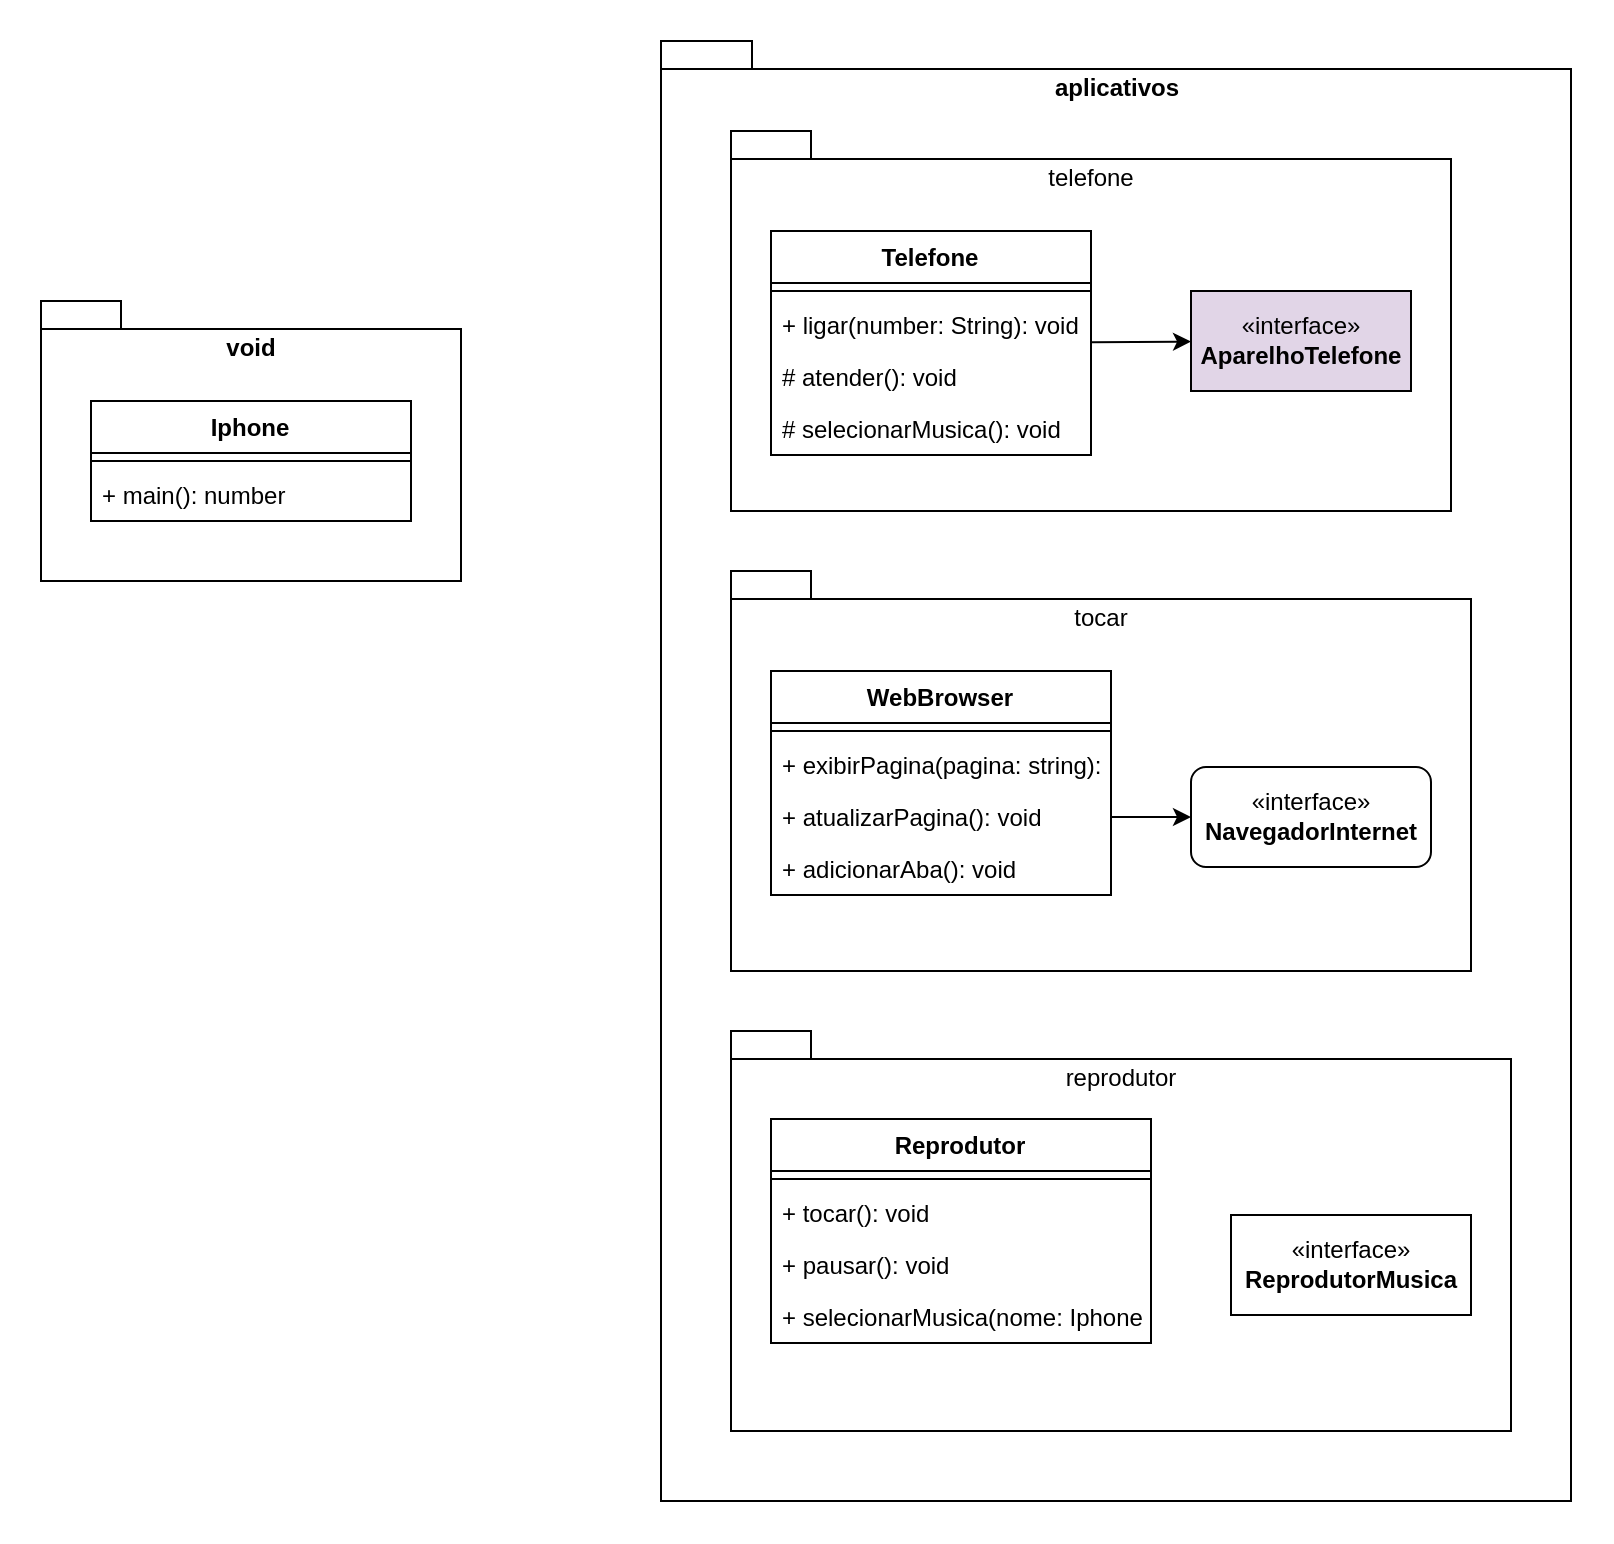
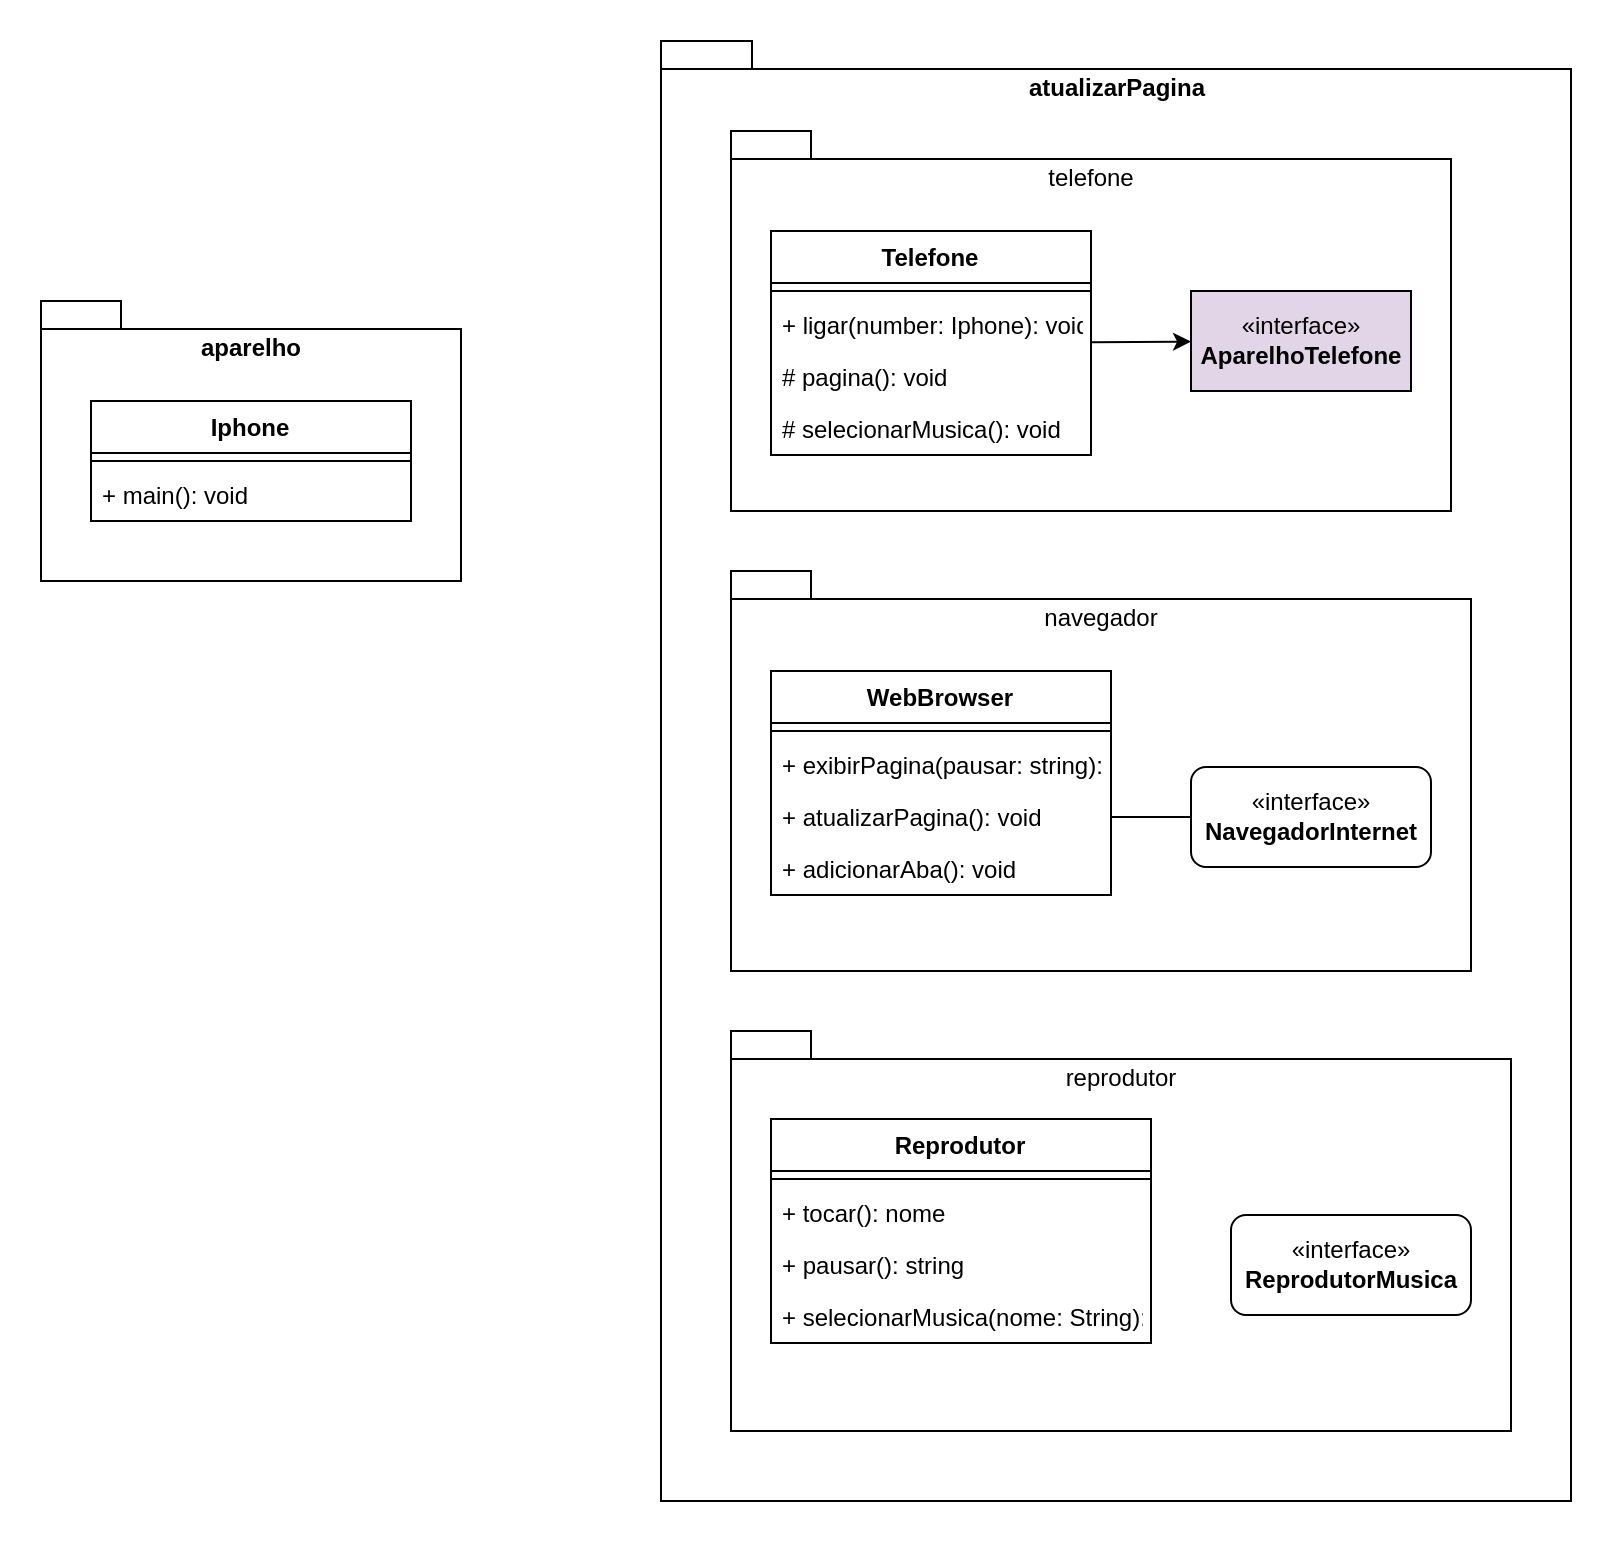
  <mxCell id="0" />
  <mxCell id="1" parent="0" />
  <mxCell id="2" value="" style="group" vertex="1" connectable="0" parent="1"><mxGeometry x="330" y="20" width="455" height="730" as="geometry" /></mxCell>
- <mxCell id="3" value="aplicativos" style="shape=folder;fontStyle=1;spacingTop=10;tabWidth=40;tabHeight=14;tabPosition=left;html=1;verticalAlign=top;" vertex="1" parent="2"><mxGeometry width="455" height="730" as="geometry" /></mxCell>
+ <mxCell id="3" value="atualizarPagina" style="shape=folder;fontStyle=1;spacingTop=10;tabWidth=40;tabHeight=14;tabPosition=left;html=1;verticalAlign=top;" vertex="1" parent="2"><mxGeometry width="455" height="730" as="geometry" /></mxCell>
  <mxCell id="4" value="" style="group" vertex="1" connectable="0" parent="2"><mxGeometry x="35" y="45" width="360" height="190" as="geometry" /></mxCell>
  <mxCell id="5" value="telefone" style="shape=folder;fontStyle=0;spacingTop=10;tabWidth=40;tabHeight=14;tabPosition=left;html=1;verticalAlign=top;labelPosition=center;verticalLabelPosition=middle;align=center;" vertex="1" parent="4"><mxGeometry width="360" height="190" as="geometry" /></mxCell>
  <mxCell id="6" value="Telefone" style="swimlane;fontStyle=1;align=center;verticalAlign=top;childLayout=stackLayout;horizontal=1;startSize=26;horizontalStack=0;resizeParent=1;resizeParentMax=0;resizeLast=0;collapsible=1;marginBottom=0;" vertex="1" parent="4"><mxGeometry x="20" y="50" width="160" height="112" as="geometry" /></mxCell>
  <mxCell id="7" value="" style="line;strokeWidth=1;fillColor=none;align=left;verticalAlign=middle;spacingTop=-1;spacingLeft=3;spacingRight=3;rotatable=0;labelPosition=right;points=[];portConstraint=eastwest;strokeColor=inherit;" vertex="1" parent="6"><mxGeometry y="26" width="160" height="8" as="geometry" /></mxCell>
- <mxCell id="8" value="+ ligar(number: String): void" style="text;strokeColor=none;fillColor=none;align=left;verticalAlign=top;spacingLeft=4;spacingRight=4;overflow=hidden;rotatable=0;points=[[0,0.5],[1,0.5]];portConstraint=eastwest;" vertex="1" parent="6"><mxGeometry y="34" width="160" height="26" as="geometry" /></mxCell>
- <mxCell id="9" value="# atender(): void" style="text;strokeColor=none;fillColor=none;align=left;verticalAlign=top;spacingLeft=4;spacingRight=4;overflow=hidden;rotatable=0;points=[[0,0.5],[1,0.5]];portConstraint=eastwest;" vertex="1" parent="6"><mxGeometry y="60" width="160" height="26" as="geometry" /></mxCell>
+ <mxCell id="8" value="+ ligar(number: Iphone): void" style="text;strokeColor=none;fillColor=none;align=left;verticalAlign=top;spacingLeft=4;spacingRight=4;overflow=hidden;rotatable=0;points=[[0,0.5],[1,0.5]];portConstraint=eastwest;" vertex="1" parent="6"><mxGeometry y="34" width="160" height="26" as="geometry" /></mxCell>
+ <mxCell id="9" value="# pagina(): void" style="text;strokeColor=none;fillColor=none;align=left;verticalAlign=top;spacingLeft=4;spacingRight=4;overflow=hidden;rotatable=0;points=[[0,0.5],[1,0.5]];portConstraint=eastwest;" vertex="1" parent="6"><mxGeometry y="60" width="160" height="26" as="geometry" /></mxCell>
  <mxCell id="10" value="# selecionarMusica(): void" style="text;strokeColor=none;fillColor=none;align=left;verticalAlign=top;spacingLeft=4;spacingRight=4;overflow=hidden;rotatable=0;points=[[0,0.5],[1,0.5]];portConstraint=eastwest;" vertex="1" parent="6"><mxGeometry y="86" width="160" height="26" as="geometry" /></mxCell>
  <mxCell id="11" value="«interface»&lt;br&gt;&lt;b&gt;AparelhoTelefone&lt;/b&gt;" style="html=1;fillColor=#e1d5e7;" vertex="1" parent="4"><mxGeometry x="230" y="80" width="110" height="50" as="geometry" /></mxCell>
  <mxCell id="12" value="" style="edgeStyle=none;html=1;" edge="1" parent="4" source="6" target="11"><mxGeometry relative="1" as="geometry" /></mxCell>
  <mxCell id="13" value="" style="group" vertex="1" connectable="0" parent="2"><mxGeometry x="35" y="265" width="370" height="200" as="geometry" /></mxCell>
- <mxCell id="14" value="tocar" style="shape=folder;fontStyle=0;spacingTop=10;tabWidth=40;tabHeight=14;tabPosition=left;html=1;verticalAlign=top;labelPosition=center;verticalLabelPosition=middle;align=center;" vertex="1" parent="13"><mxGeometry width="370" height="200" as="geometry" /></mxCell>
+ <mxCell id="14" value="navegador" style="shape=folder;fontStyle=0;spacingTop=10;tabWidth=40;tabHeight=14;tabPosition=left;html=1;verticalAlign=top;labelPosition=center;verticalLabelPosition=middle;align=center;" vertex="1" parent="13"><mxGeometry width="370" height="200" as="geometry" /></mxCell>
  <mxCell id="15" value="WebBrowser" style="swimlane;fontStyle=1;align=center;verticalAlign=top;childLayout=stackLayout;horizontal=1;startSize=26;horizontalStack=0;resizeParent=1;resizeParentMax=0;resizeLast=0;collapsible=1;marginBottom=0;" vertex="1" parent="13"><mxGeometry x="20" y="50" width="170" height="112" as="geometry" /></mxCell>
  <mxCell id="16" value="" style="line;strokeWidth=1;fillColor=none;align=left;verticalAlign=middle;spacingTop=-1;spacingLeft=3;spacingRight=3;rotatable=0;labelPosition=right;points=[];portConstraint=eastwest;strokeColor=inherit;" vertex="1" parent="15"><mxGeometry y="26" width="170" height="8" as="geometry" /></mxCell>
- <mxCell id="17" value="+ exibirPagina(pagina: string): void" style="text;strokeColor=none;fillColor=none;align=left;verticalAlign=top;spacingLeft=4;spacingRight=4;overflow=hidden;rotatable=0;points=[[0,0.5],[1,0.5]];portConstraint=eastwest;" vertex="1" parent="15"><mxGeometry y="34" width="170" height="26" as="geometry" /></mxCell>
+ <mxCell id="17" value="+ exibirPagina(pausar: string): void" style="text;strokeColor=none;fillColor=none;align=left;verticalAlign=top;spacingLeft=4;spacingRight=4;overflow=hidden;rotatable=0;points=[[0,0.5],[1,0.5]];portConstraint=eastwest;" vertex="1" parent="15"><mxGeometry y="34" width="170" height="26" as="geometry" /></mxCell>
  <mxCell id="18" value="+ atualizarPagina(): void" style="text;strokeColor=none;fillColor=none;align=left;verticalAlign=top;spacingLeft=4;spacingRight=4;overflow=hidden;rotatable=0;points=[[0,0.5],[1,0.5]];portConstraint=eastwest;" vertex="1" parent="15"><mxGeometry y="60" width="170" height="26" as="geometry" /></mxCell>
  <mxCell id="19" value="+ adicionarAba(): void" style="text;strokeColor=none;fillColor=none;align=left;verticalAlign=top;spacingLeft=4;spacingRight=4;overflow=hidden;rotatable=0;points=[[0,0.5],[1,0.5]];portConstraint=eastwest;" vertex="1" parent="15"><mxGeometry y="86" width="170" height="26" as="geometry" /></mxCell>
  <mxCell id="20" value="«interface»&lt;br&gt;&lt;b&gt;NavegadorInternet&lt;/b&gt;" style="html=1;rounded=1;" vertex="1" parent="13"><mxGeometry x="230" y="98" width="120" height="50" as="geometry" /></mxCell>
- <mxCell id="21" style="edgeStyle=none;html=1;exitX=1;exitY=0.5;exitDx=0;exitDy=0;entryX=0;entryY=0.5;entryDx=0;entryDy=0;" edge="1" parent="13" source="18" target="20"><mxGeometry relative="1" as="geometry" /></mxCell>
+ <mxCell id="21" style="edgeStyle=none;html=1;exitX=1;exitY=0.5;exitDx=0;exitDy=0;entryX=0;entryY=0.5;entryDx=0;entryDy=0;endArrow=none;" edge="1" parent="13" source="18" target="20"><mxGeometry relative="1" as="geometry" /></mxCell>
  <mxCell id="22" value="" style="group" vertex="1" connectable="0" parent="2"><mxGeometry x="35" y="495" width="390" height="200" as="geometry" /></mxCell>
  <mxCell id="23" value="reprodutor" style="shape=folder;fontStyle=0;spacingTop=10;tabWidth=40;tabHeight=14;tabPosition=left;html=1;verticalAlign=top;labelPosition=center;verticalLabelPosition=middle;align=center;" vertex="1" parent="22"><mxGeometry width="390" height="200" as="geometry" /></mxCell>
  <mxCell id="24" value="Reprodutor" style="swimlane;fontStyle=1;align=center;verticalAlign=top;childLayout=stackLayout;horizontal=1;startSize=26;horizontalStack=0;resizeParent=1;resizeParentMax=0;resizeLast=0;collapsible=1;marginBottom=0;" vertex="1" parent="22"><mxGeometry x="20" y="44" width="190" height="112" as="geometry" /></mxCell>
  <mxCell id="25" value="" style="line;strokeWidth=1;fillColor=none;align=left;verticalAlign=middle;spacingTop=-1;spacingLeft=3;spacingRight=3;rotatable=0;labelPosition=right;points=[];portConstraint=eastwest;strokeColor=inherit;" vertex="1" parent="24"><mxGeometry y="26" width="190" height="8" as="geometry" /></mxCell>
- <mxCell id="26" value="+ tocar(): void" style="text;strokeColor=none;fillColor=none;align=left;verticalAlign=top;spacingLeft=4;spacingRight=4;overflow=hidden;rotatable=0;points=[[0,0.5],[1,0.5]];portConstraint=eastwest;" vertex="1" parent="24"><mxGeometry y="34" width="190" height="26" as="geometry" /></mxCell>
- <mxCell id="27" value="+ pausar(): void" style="text;strokeColor=none;fillColor=none;align=left;verticalAlign=top;spacingLeft=4;spacingRight=4;overflow=hidden;rotatable=0;points=[[0,0.5],[1,0.5]];portConstraint=eastwest;" vertex="1" parent="24"><mxGeometry y="60" width="190" height="26" as="geometry" /></mxCell>
- <mxCell id="28" value="+ selecionarMusica(nome: Iphone): void" style="text;strokeColor=none;fillColor=none;align=left;verticalAlign=top;spacingLeft=4;spacingRight=4;overflow=hidden;rotatable=0;points=[[0,0.5],[1,0.5]];portConstraint=eastwest;" vertex="1" parent="24"><mxGeometry y="86" width="190" height="26" as="geometry" /></mxCell>
- <mxCell id="29" value="«interface»&lt;br&gt;&lt;span style=&quot;font-weight: 700;&quot;&gt;ReprodutorMusica&lt;/span&gt;" style="html=1;" vertex="1" parent="22"><mxGeometry x="250" y="92" width="120" height="50" as="geometry" /></mxCell>
+ <mxCell id="26" value="+ tocar(): nome" style="text;strokeColor=none;fillColor=none;align=left;verticalAlign=top;spacingLeft=4;spacingRight=4;overflow=hidden;rotatable=0;points=[[0,0.5],[1,0.5]];portConstraint=eastwest;" vertex="1" parent="24"><mxGeometry y="34" width="190" height="26" as="geometry" /></mxCell>
+ <mxCell id="27" value="+ pausar(): string" style="text;strokeColor=none;fillColor=none;align=left;verticalAlign=top;spacingLeft=4;spacingRight=4;overflow=hidden;rotatable=0;points=[[0,0.5],[1,0.5]];portConstraint=eastwest;" vertex="1" parent="24"><mxGeometry y="60" width="190" height="26" as="geometry" /></mxCell>
+ <mxCell id="28" value="+ selecionarMusica(nome: String): void" style="text;strokeColor=none;fillColor=none;align=left;verticalAlign=top;spacingLeft=4;spacingRight=4;overflow=hidden;rotatable=0;points=[[0,0.5],[1,0.5]];portConstraint=eastwest;" vertex="1" parent="24"><mxGeometry y="86" width="190" height="26" as="geometry" /></mxCell>
+ <mxCell id="29" value="«interface»&lt;br&gt;&lt;span style=&quot;font-weight: 700;&quot;&gt;ReprodutorMusica&lt;/span&gt;" style="html=1;rounded=1;" vertex="1" parent="22"><mxGeometry x="250" y="92" width="120" height="50" as="geometry" /></mxCell>
  <mxCell id="30" value="" style="group" vertex="1" connectable="0" parent="1"><mxGeometry x="20" y="150" width="210" height="140" as="geometry" /></mxCell>
- <mxCell id="31" value="void" style="shape=folder;fontStyle=1;spacingTop=10;tabWidth=40;tabHeight=14;tabPosition=left;html=1;verticalAlign=top;" vertex="1" parent="30"><mxGeometry width="210" height="140" as="geometry" /></mxCell>
+ <mxCell id="31" value="aparelho" style="shape=folder;fontStyle=1;spacingTop=10;tabWidth=40;tabHeight=14;tabPosition=left;html=1;verticalAlign=top;" vertex="1" parent="30"><mxGeometry width="210" height="140" as="geometry" /></mxCell>
  <mxCell id="32" value="Iphone" style="swimlane;fontStyle=1;align=center;verticalAlign=top;childLayout=stackLayout;horizontal=1;startSize=26;horizontalStack=0;resizeParent=1;resizeParentMax=0;resizeLast=0;collapsible=1;marginBottom=0;" vertex="1" parent="30"><mxGeometry x="25" y="50" width="160" height="60" as="geometry"><mxRectangle x="25" y="50" width="80" height="30" as="alternateBounds" /></mxGeometry></mxCell>
  <mxCell id="33" value="" style="line;strokeWidth=1;fillColor=none;align=left;verticalAlign=middle;spacingTop=-1;spacingLeft=3;spacingRight=3;rotatable=0;labelPosition=right;points=[];portConstraint=eastwest;strokeColor=inherit;" vertex="1" parent="32"><mxGeometry y="26" width="160" height="8" as="geometry" /></mxCell>
- <mxCell id="34" value="+ main(): number" style="text;strokeColor=none;fillColor=none;align=left;verticalAlign=top;spacingLeft=4;spacingRight=4;overflow=hidden;rotatable=0;points=[[0,0.5],[1,0.5]];portConstraint=eastwest;" vertex="1" parent="32"><mxGeometry y="34" width="160" height="26" as="geometry" /></mxCell>
+ <mxCell id="34" value="+ main(): void" style="text;strokeColor=none;fillColor=none;align=left;verticalAlign=top;spacingLeft=4;spacingRight=4;overflow=hidden;rotatable=0;points=[[0,0.5],[1,0.5]];portConstraint=eastwest;" vertex="1" parent="32"><mxGeometry y="34" width="160" height="26" as="geometry" /></mxCell>
